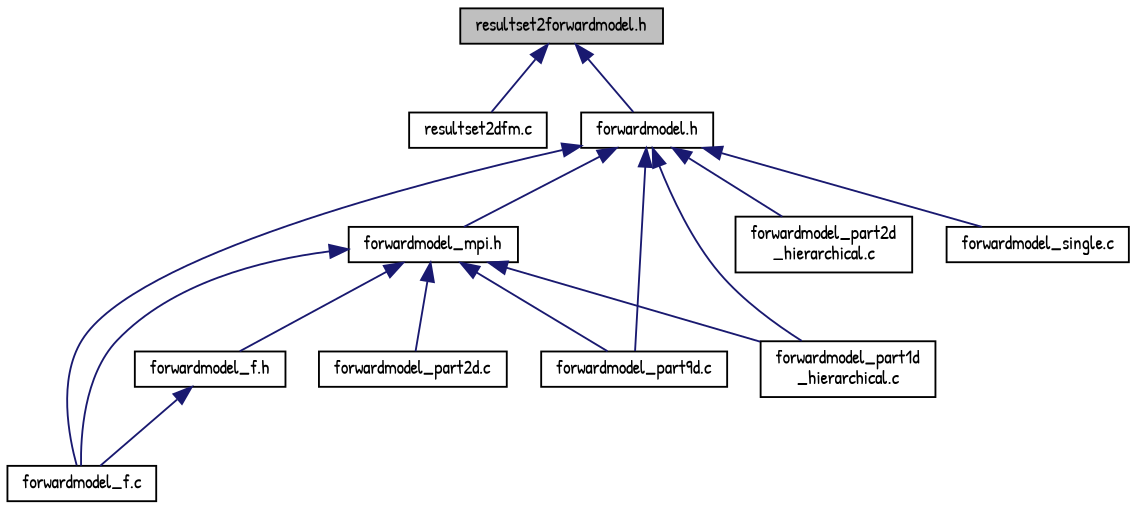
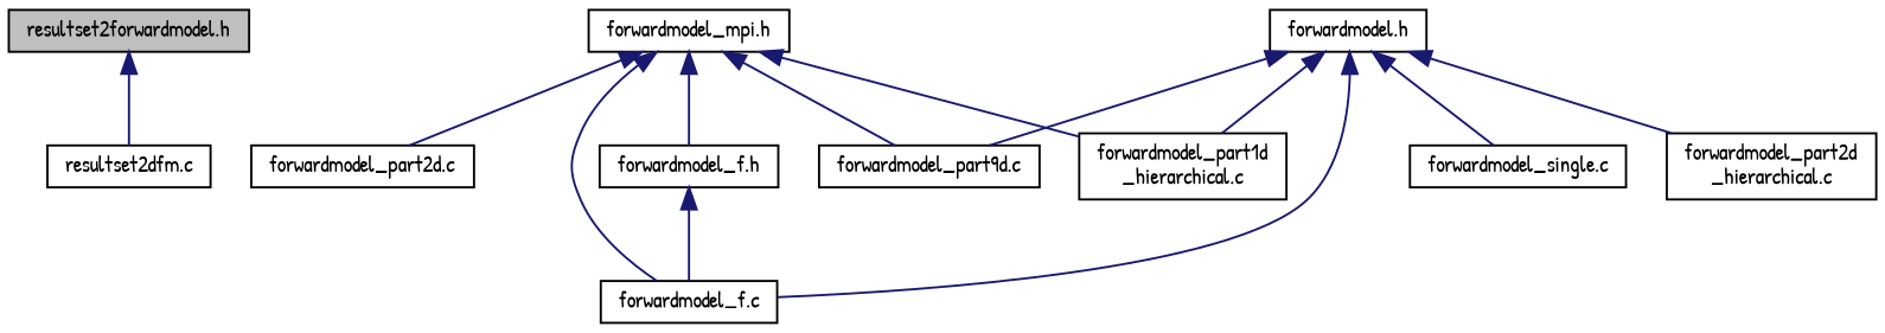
  digraph {
    fontname="Patrick Hand"
    node [color=black fillcolor=white fontname="Patrick Hand" fontsize=10 shape=record style=filled]
    edge [color=midnightblue dir=back fontname="Patrick Hand" fontsize=10 labelfontname="FreeSans.ttf" labelfontsize=10 style=solid]
    n1 [fillcolor=grey75 fontcolor=black height=0.2 label="resultset2forwardmodel.h" width=0.4]
    n2 [height=0.2 label="resultset2dfm.c" width=0.4]
    n3 [height=0.2 label="forwardmodel.h" width=0.4]
    n4 [height=0.2 label="forwardmodel_f.c" width=0.4]
    n5 [height=0.2 label="forwardmodel_part9d.c" width=0.4]
    n6 [height=0.2 label="forwardmodel_part1d\l_hierarchical.c" width=0.4]
    n7 [height=0.2 label="forwardmodel_part2d\l_hierarchical.c" width=0.4]
    n8 [height=0.2 label="forwardmodel_single.c" width=0.4]
    n9 [height=0.2 label="forwardmodel_mpi.h" width=0.4]
    n10 [height=0.2 label="forwardmodel_part2d.c" width=0.4]
    n11 [height=0.2 label="forwardmodel_f.h" width=0.4]
    n1 -> n2
-   n1 -> n3
    n3 -> n4
    n3 -> n5
    n3 -> n6
    n3 -> n7
    n3 -> n8
-   n3 -> n9
    n9 -> n4
    n9 -> n5
    n9 -> n6
    n9 -> n10
    n9 -> n11
    n11 -> n4
  }
